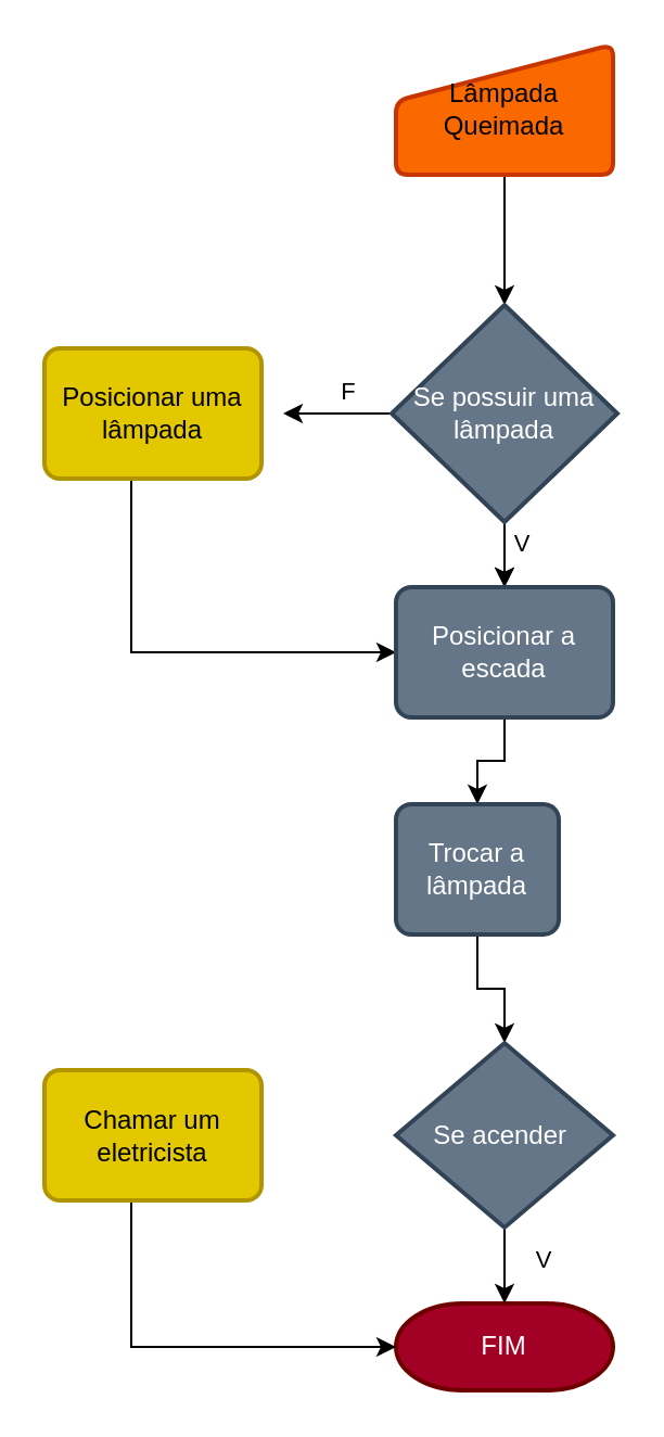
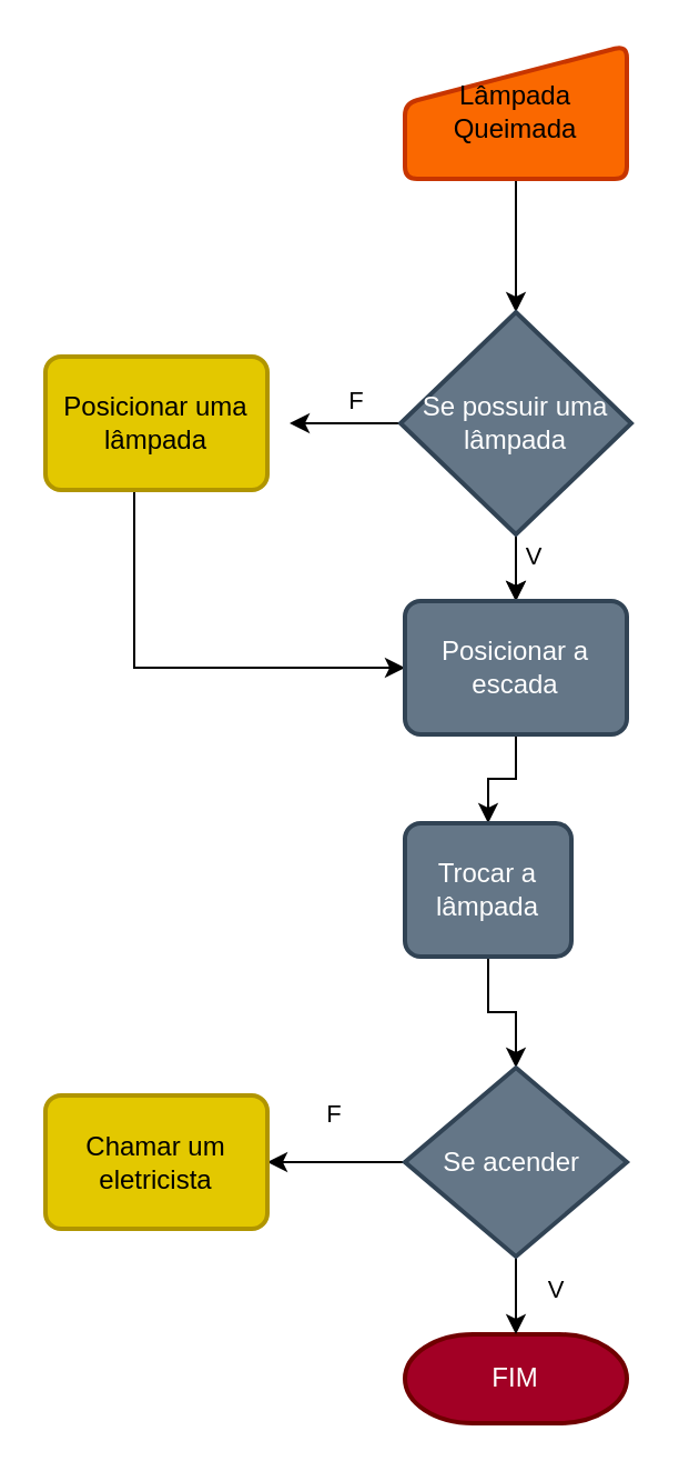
  <mxCell id="0" />
  <mxCell id="1" parent="0" />
  <mxCell id="2" value="FIM" style="strokeWidth=2;html=1;shape=mxgraph.flowchart.terminator;whiteSpace=wrap;fillColor=#a20025;fontColor=#ffffff;strokeColor=#6F0000;" vertex="1" parent="1"><mxGeometry x="182" y="600" width="100" height="40" as="geometry" /></mxCell>
  <mxCell id="3" value="" style="edgeStyle=orthogonalEdgeStyle;rounded=0;orthogonalLoop=1;jettySize=auto;html=1;" edge="1" parent="1" source="4" target="8"><mxGeometry relative="1" as="geometry" /></mxCell>
  <mxCell id="4" value="Lâmpada Queimada" style="html=1;strokeWidth=2;shape=manualInput;whiteSpace=wrap;rounded=1;size=26;arcSize=11;fillColor=#fa6800;fontColor=#000000;strokeColor=#C73500;" vertex="1" parent="1"><mxGeometry x="182" y="20" width="100" height="60" as="geometry" /></mxCell>
  <mxCell id="5" value="" style="edgeStyle=orthogonalEdgeStyle;rounded=0;orthogonalLoop=1;jettySize=auto;html=1;" edge="1" parent="1" source="8" target="12"><mxGeometry relative="1" as="geometry" /></mxCell>
  <mxCell id="6" value="F" style="edgeStyle=orthogonalEdgeStyle;rounded=0;orthogonalLoop=1;jettySize=auto;html=1;" edge="1" parent="1" source="8"><mxGeometry x="-0.2" y="-10" relative="1" as="geometry"><mxPoint x="130" y="190" as="targetPoint" /><mxPoint as="offset" /></mxGeometry></mxCell>
  <mxCell id="7" value="V" style="edgeStyle=orthogonalEdgeStyle;rounded=0;orthogonalLoop=1;jettySize=auto;html=1;entryX=0.5;entryY=0;entryDx=0;entryDy=0;" edge="1" parent="1" source="8" target="12"><mxGeometry x="0.2" y="8" relative="1" as="geometry"><mxPoint as="offset" /></mxGeometry></mxCell>
  <mxCell id="8" value="Se possuir uma lâmpada" style="strokeWidth=2;html=1;shape=mxgraph.flowchart.decision;whiteSpace=wrap;fillColor=#647687;fontColor=#ffffff;strokeColor=#314354;" vertex="1" parent="1"><mxGeometry x="180" y="140" width="104" height="100" as="geometry" /></mxCell>
  <mxCell id="9" style="edgeStyle=orthogonalEdgeStyle;rounded=0;orthogonalLoop=1;jettySize=auto;html=1;" edge="1" parent="1" source="10" target="12"><mxGeometry relative="1" as="geometry"><mxPoint x="70" y="300" as="targetPoint" /><Array as="points"><mxPoint x="60" y="300" /></Array></mxGeometry></mxCell>
  <mxCell id="10" value="Posicionar uma lâmpada" style="rounded=1;whiteSpace=wrap;html=1;absoluteArcSize=1;arcSize=14;strokeWidth=2;fillColor=#e3c800;fontColor=#000000;strokeColor=#B09500;" vertex="1" parent="1"><mxGeometry x="20" y="160" width="100" height="60" as="geometry" /></mxCell>
  <mxCell id="11" value="" style="edgeStyle=orthogonalEdgeStyle;rounded=0;orthogonalLoop=1;jettySize=auto;html=1;" edge="1" parent="1" source="12" target="14"><mxGeometry relative="1" as="geometry" /></mxCell>
  <mxCell id="12" value="Posicionar a escada" style="rounded=1;whiteSpace=wrap;html=1;absoluteArcSize=1;arcSize=14;strokeWidth=2;fillColor=#647687;fontColor=#ffffff;strokeColor=#314354;" vertex="1" parent="1"><mxGeometry x="182" y="270" width="100" height="60" as="geometry" /></mxCell>
  <mxCell id="13" value="" style="edgeStyle=orthogonalEdgeStyle;rounded=0;orthogonalLoop=1;jettySize=auto;html=1;" edge="1" parent="1" source="14" target="17"><mxGeometry relative="1" as="geometry" /></mxCell>
  <mxCell id="14" value="Trocar a lâmpada" style="rounded=1;whiteSpace=wrap;html=1;absoluteArcSize=1;arcSize=14;strokeWidth=2;fillColor=#647687;fontColor=#ffffff;strokeColor=#314354;" vertex="1" parent="1"><mxGeometry x="182" y="370" width="75" height="60" as="geometry" /></mxCell>
  <mxCell id="15" value="V" style="edgeStyle=orthogonalEdgeStyle;rounded=0;orthogonalLoop=1;jettySize=auto;html=1;" edge="1" parent="1" source="17" target="2"><mxGeometry x="0.111" y="18" relative="1" as="geometry"><mxPoint as="offset" /></mxGeometry></mxCell>
+ <mxCell id="16" value="F" style="edgeStyle=orthogonalEdgeStyle;rounded=0;orthogonalLoop=1;jettySize=auto;html=1;" edge="1" parent="1" source="17" target="19"><mxGeometry x="0.032" y="-22" relative="1" as="geometry"><mxPoint as="offset" /></mxGeometry></mxCell>
  <mxCell id="17" value="Se acender&amp;nbsp;" style="strokeWidth=2;html=1;shape=mxgraph.flowchart.decision;whiteSpace=wrap;fillColor=#647687;fontColor=#ffffff;strokeColor=#314354;" vertex="1" parent="1"><mxGeometry x="182" y="480" width="100" height="85" as="geometry" /></mxCell>
- <mxCell id="18" style="edgeStyle=orthogonalEdgeStyle;rounded=0;orthogonalLoop=1;jettySize=auto;html=1;" edge="1" parent="1" source="19" target="2"><mxGeometry relative="1" as="geometry"><mxPoint x="70" y="620" as="targetPoint" /><Array as="points"><mxPoint x="60" y="620" /></Array></mxGeometry></mxCell>
  <mxCell id="19" value="Chamar um eletricista" style="rounded=1;whiteSpace=wrap;html=1;absoluteArcSize=1;arcSize=14;strokeWidth=2;fillColor=#e3c800;fontColor=#000000;strokeColor=#B09500;" vertex="1" parent="1"><mxGeometry x="20" y="492.5" width="100" height="60" as="geometry" /></mxCell>
